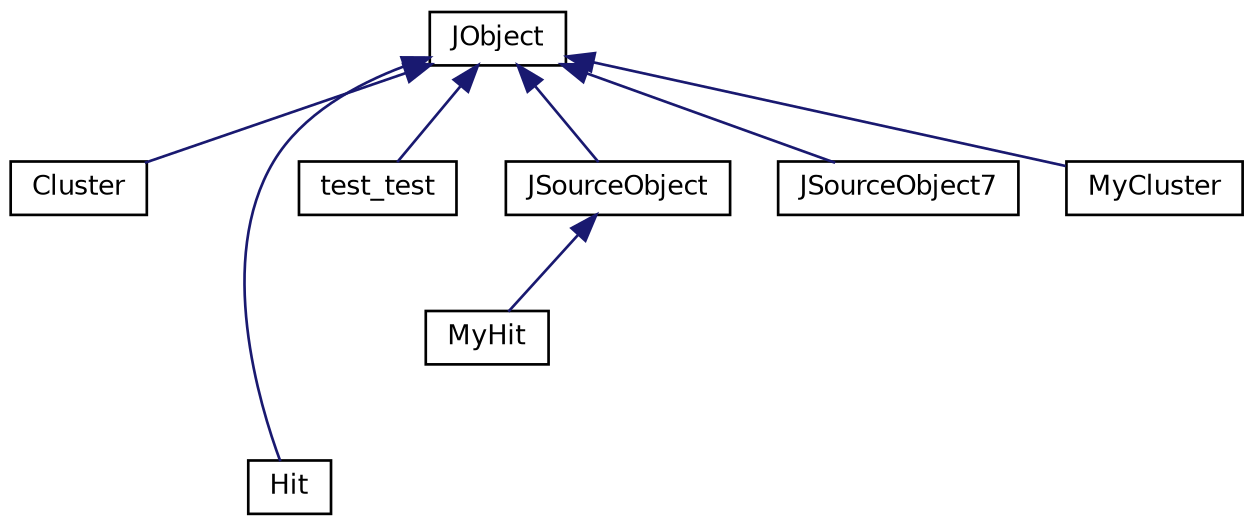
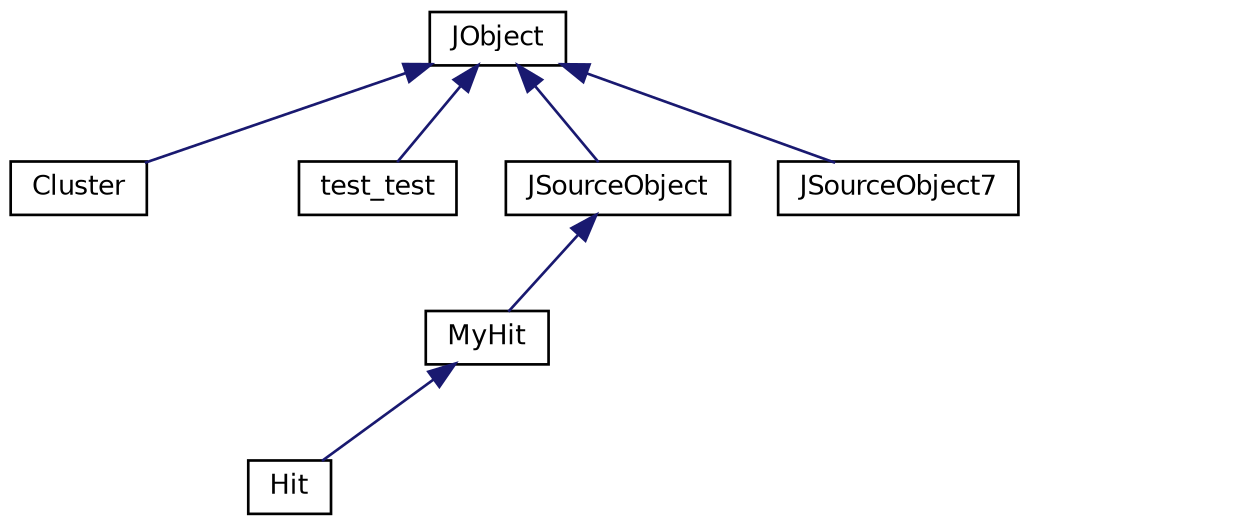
  digraph {
    rankdir=TB
    node [color=black fillcolor=white fontname=Helvetica fontsize=10 shape=record style=filled]
    edge [color=midnightblue dir=back fontname=Helvetica fontsize=10 labelfontname=Helvetica labelfontsize=10 style=solid]
    n1 [height=0.2 label=JObject width=0.4]
    n2 [height=0.2 label=Cluster width=0.4]
    n3 [height=0.2 label=Hit width=0.4]
    n4 [height=0.2 label=test_test width=0.4]
    n5 [height=0.2 label=JSourceObject width=0.4]
    n6 [height=0.2 label=JSourceObject7 width=0.4]
-   n7 [height=0.2 label=MyCluster width=0.4]
    n8 [height=0.2 label=MyHit width=0.4]
    n1 -> n2
-   n1 -> n3
+   n8 -> n3
    n1 -> n4
    n1 -> n5
    n1 -> n6
-   n1 -> n7
    n5 -> n8
  }
